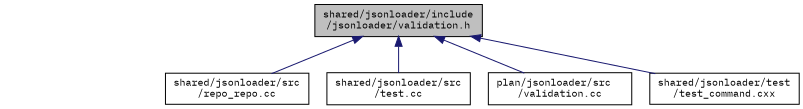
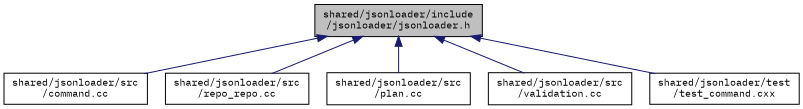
  digraph {
    fontname="IBM Plex Mono"
    node [color=black fillcolor=white fontname="IBM Plex Mono" fontsize=10 shape=record style=filled]
    edge [color=midnightblue dir=back fontname="IBM Plex Mono" fontsize=10 labelfontname=Helvetica labelfontsize=10 style=solid]
-   n1 [fillcolor=grey75 fontcolor=black height=0.2 label="shared/jsonloader/include\l/jsonloader/validation.h" width=0.4]
+   n1 [fillcolor=grey75 fontcolor=black height=0.2 label="shared/jsonloader/include\l/jsonloader/jsonloader.h" width=0.4]
+   n2 [height=0.2 label="shared/jsonloader/src\l/command.cc" width=0.4]
    n3 [height=0.2 label="shared/jsonloader/src\l/repo_repo.cc" width=0.4]
-   n4 [height=0.2 label="shared/jsonloader/src\l/test.cc" width=0.4]
-   n5 [height=0.2 label="plan/jsonloader/src\l/validation.cc" width=0.4]
+   n4 [height=0.2 label="shared/jsonloader/src\l/plan.cc" width=0.4]
+   n5 [height=0.2 label="shared/jsonloader/src\l/validation.cc" width=0.4]
    n6 [height=0.2 label="shared/jsonloader/test\l/test_command.cxx" width=0.4]
+   n1 -> n2
    n1 -> n3
    n1 -> n4
    n1 -> n5
    n1 -> n6
  }
